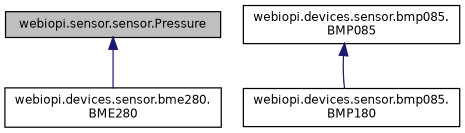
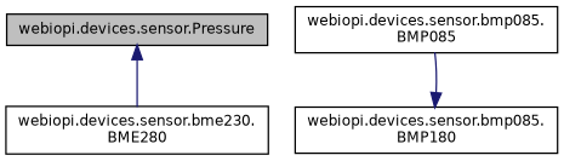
  digraph {
    node [color=black fillcolor=white fontname=Helvetica fontsize=10 shape=record style=filled]
    edge [color=midnightblue dir=back fontname=Helvetica fontsize=10 labelfontname=Helvetica labelfontsize=10 style=solid]
-   n1 [fillcolor=grey75 fontcolor=black height=0.2 label="webiopi.sensor.sensor.Pressure" width=0.4]
-   n2 [height=0.2 label="webiopi.devices.sensor.bme280.\lBME280" width=0.4]
+   n1 [fillcolor=grey75 fontcolor=black height=0.2 label="webiopi.devices.sensor.Pressure" width=0.4]
+   n2 [height=0.2 label="webiopi.devices.sensor.bme230.\lBME280" width=0.4]
    n3 [height=0.2 label="webiopi.devices.sensor.bmp085.\lBMP085" width=0.4]
    n4 [height=0.2 label="webiopi.devices.sensor.bmp085.\lBMP180" width=0.4]
    n1 -> n2
-   n3 -> n4
+   n4 -> n3
  }
